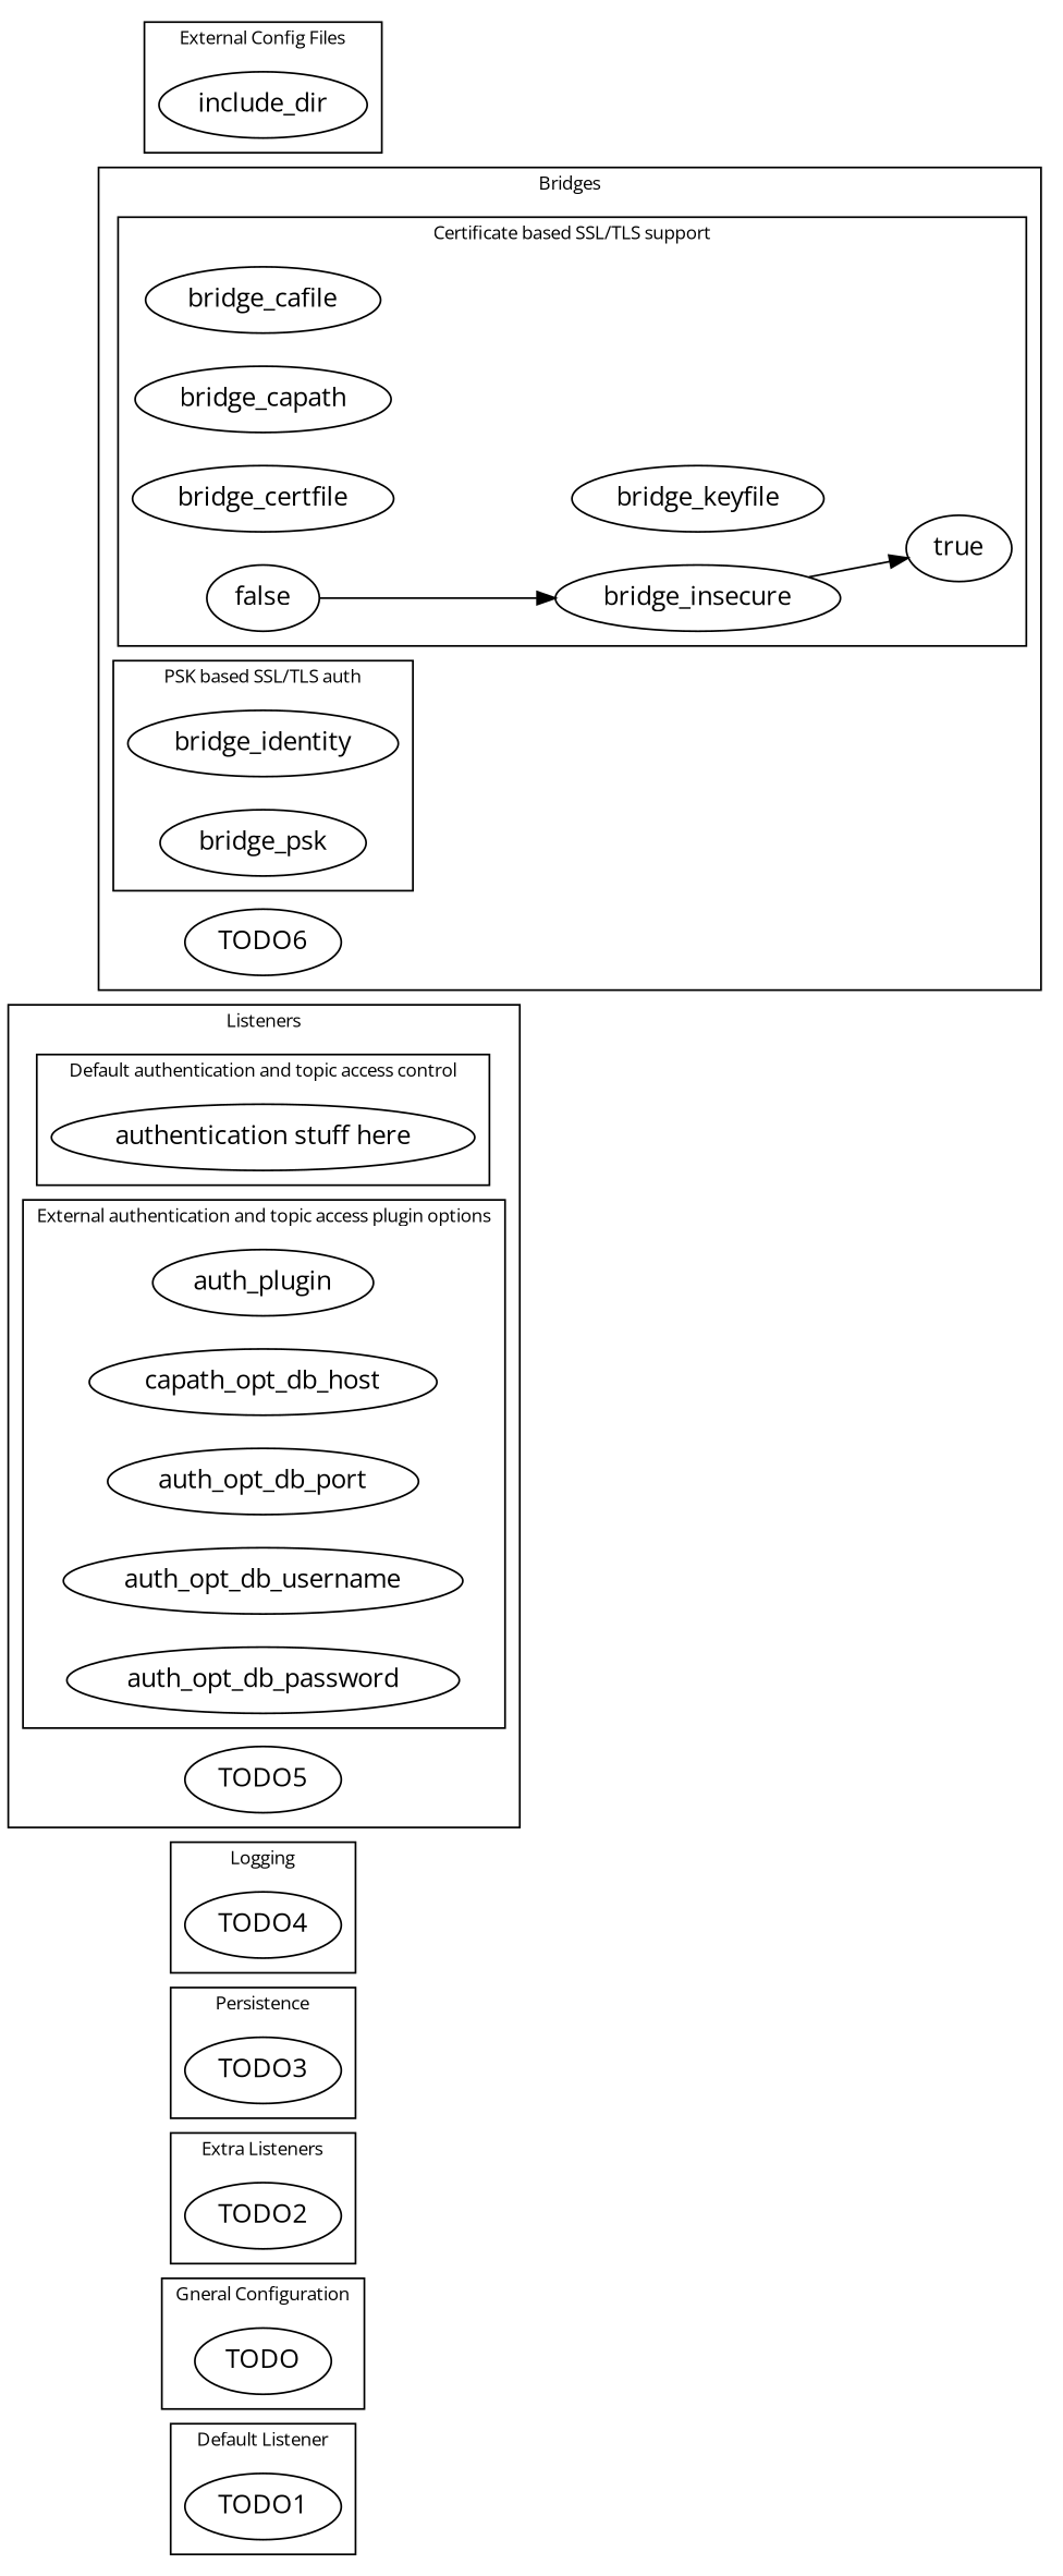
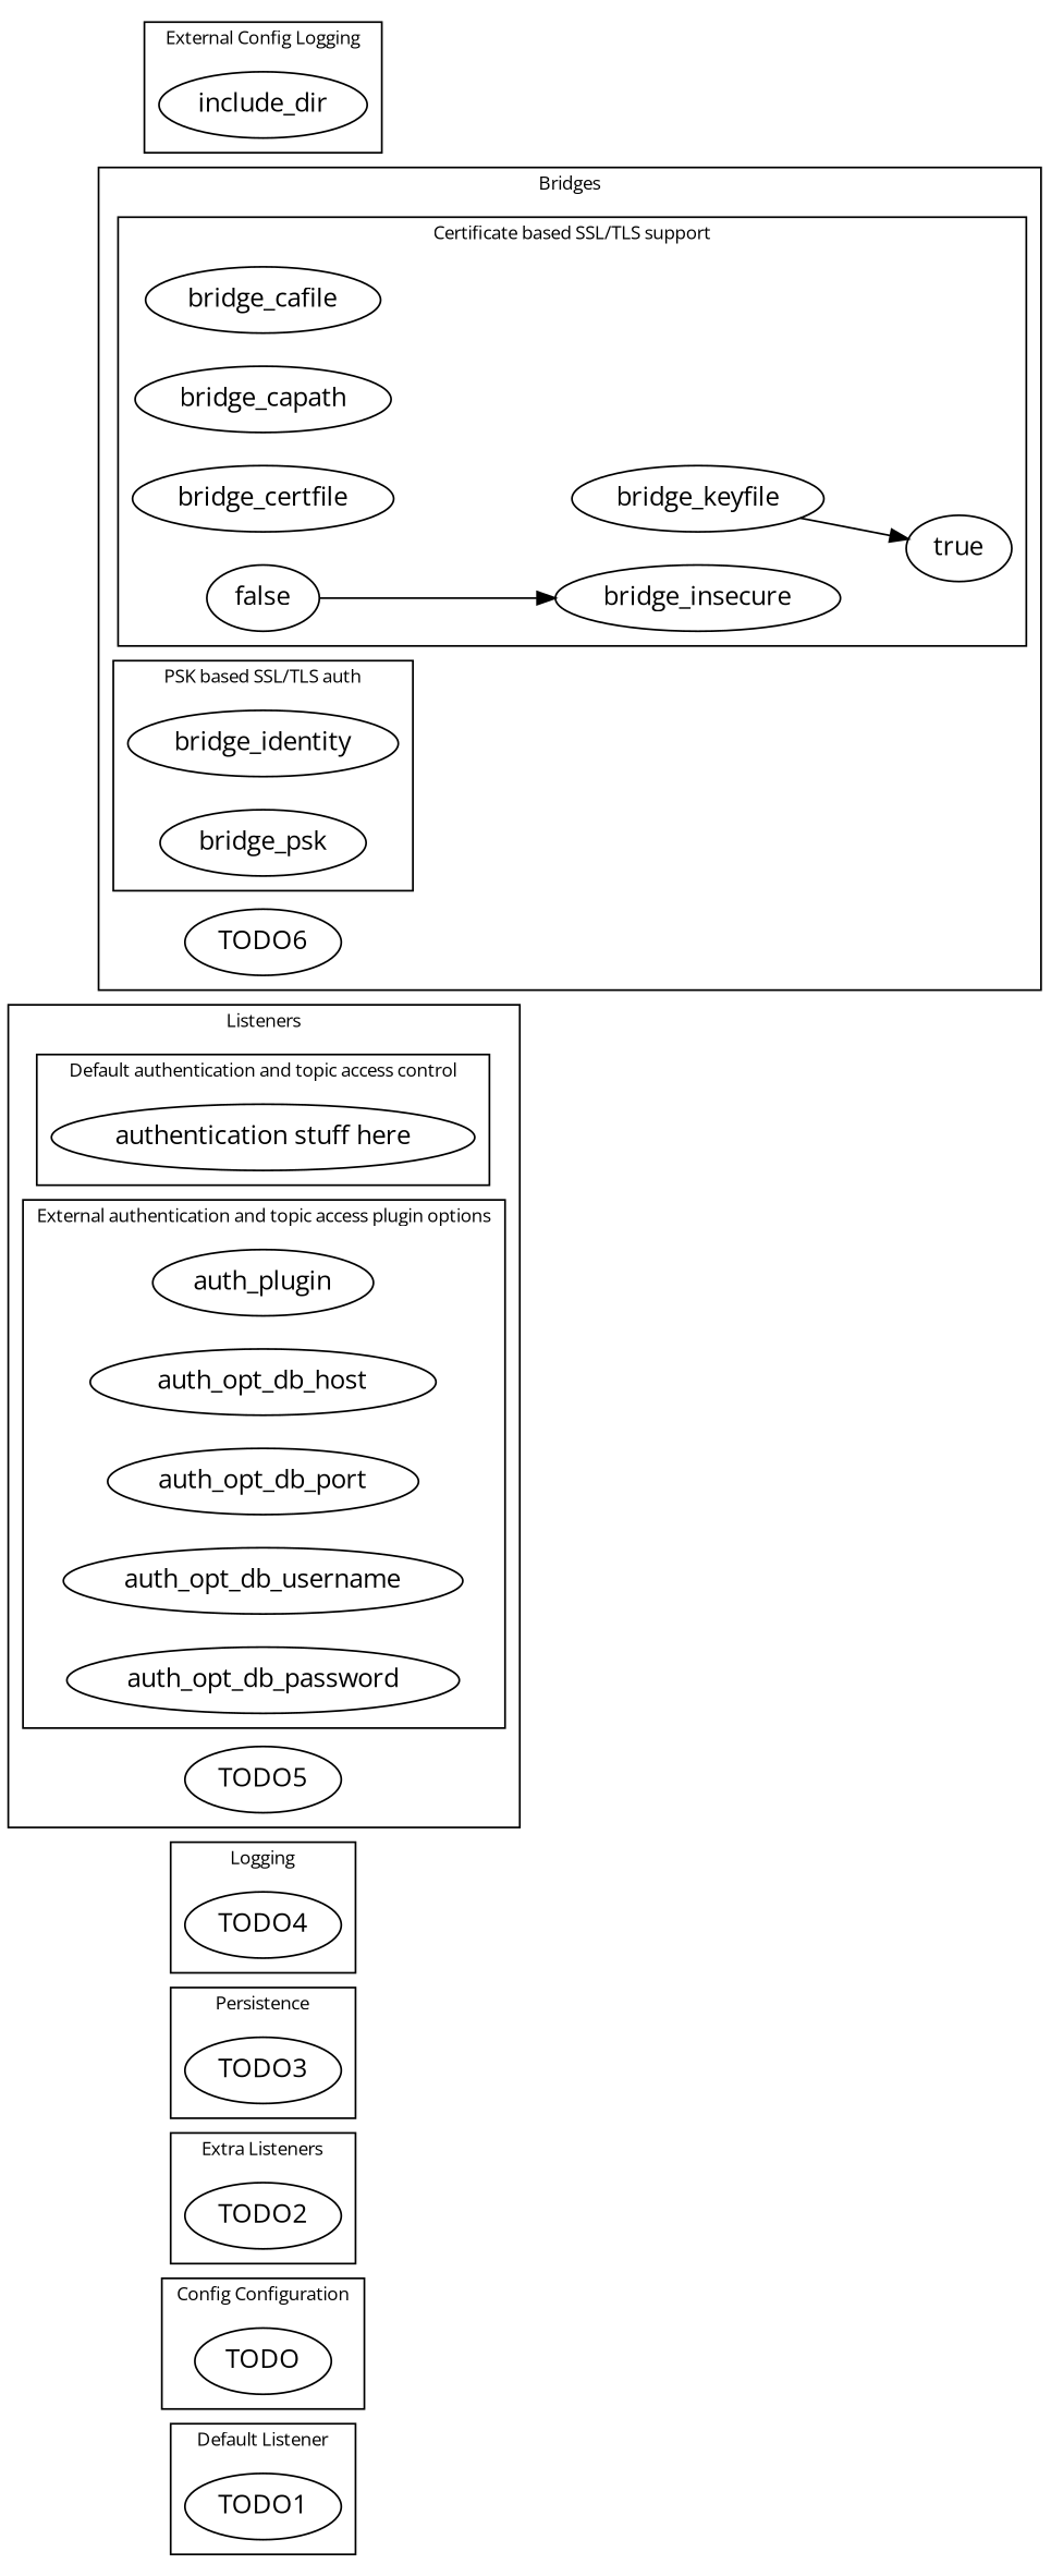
  digraph {
    compound=true
    fontname="Open Sans"
    fontsize=10
    rankdir=LR
    node [fontname="Open Sans"]
    edge [fontname="Open Sans"]
    TODO1
    TODO
    TODO2
    TODO3
    TODO4
    "authentication stuff here"
    auth_plugin
-   auth_opt_db_host [label=capath_opt_db_host]
+   auth_opt_db_host
    auth_opt_db_port
    auth_opt_db_username
    auth_opt_db_password
    TODO5
    bridge_cafile
    bridge_capath
    bridge_certfile
    bridge_keyfile
    bridge_insecure
    true
    false
    bridge_identity
    bridge_psk
    TODO6
    include_dir
    subgraph cluster_1 {
      label="Default Listener"
      TODO1
    }
    subgraph cluster_2 {
-     label="Gneral Configuration"
+     label="Config Configuration"
      TODO
    }
    subgraph cluster_3 {
      label="Extra Listeners"
      TODO2
    }
    subgraph cluster_4 {
      label=Persistence
      TODO3
    }
    subgraph cluster_5 {
      label=Logging
      TODO4
    }
    subgraph cluster_6 {
      label=Listeners
      TODO5
      subgraph cluster_7 {
        label="Default authentication and topic access control"
        "authentication stuff here"
      }
      subgraph cluster_8 {
        label="External authentication and topic access plugin options"
        auth_plugin
        auth_opt_db_host
        auth_opt_db_port
        auth_opt_db_username
        auth_opt_db_password
      }
    }
    subgraph cluster_9 {
      label=Bridges
      TODO6
      subgraph cluster_10 {
        label="Certificate based SSL/TLS support"
        bridge_cafile
        bridge_capath
        bridge_certfile
        bridge_keyfile
        bridge_insecure
        true
        false
      }
      subgraph cluster_11 {
        label="PSK based SSL/TLS auth"
        bridge_identity
        bridge_psk
      }
    }
    subgraph cluster_12 {
-     label="External Config Files"
+     label="External Config Logging"
      include_dir
    }
-   bridge_insecure -> true
+   bridge_keyfile -> true
    false -> bridge_insecure
  }
